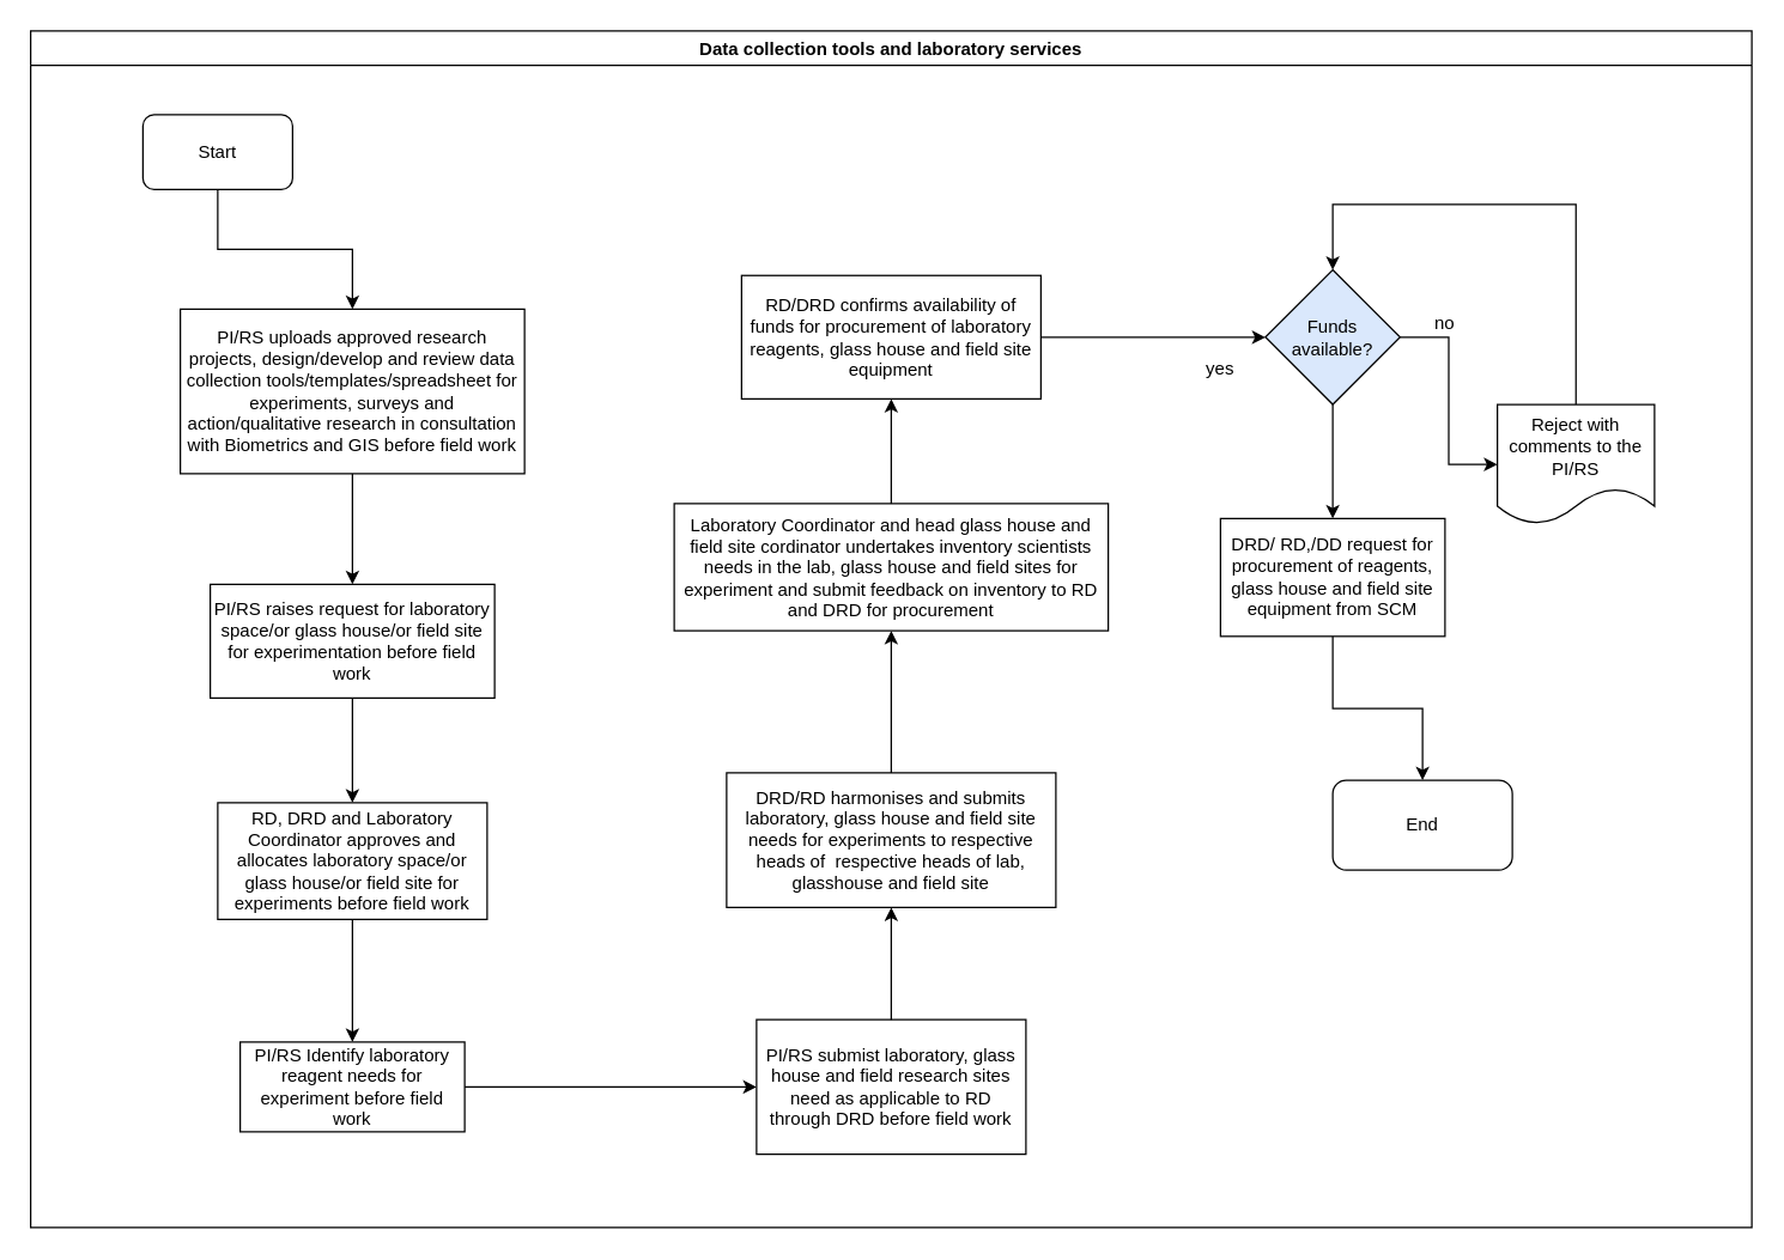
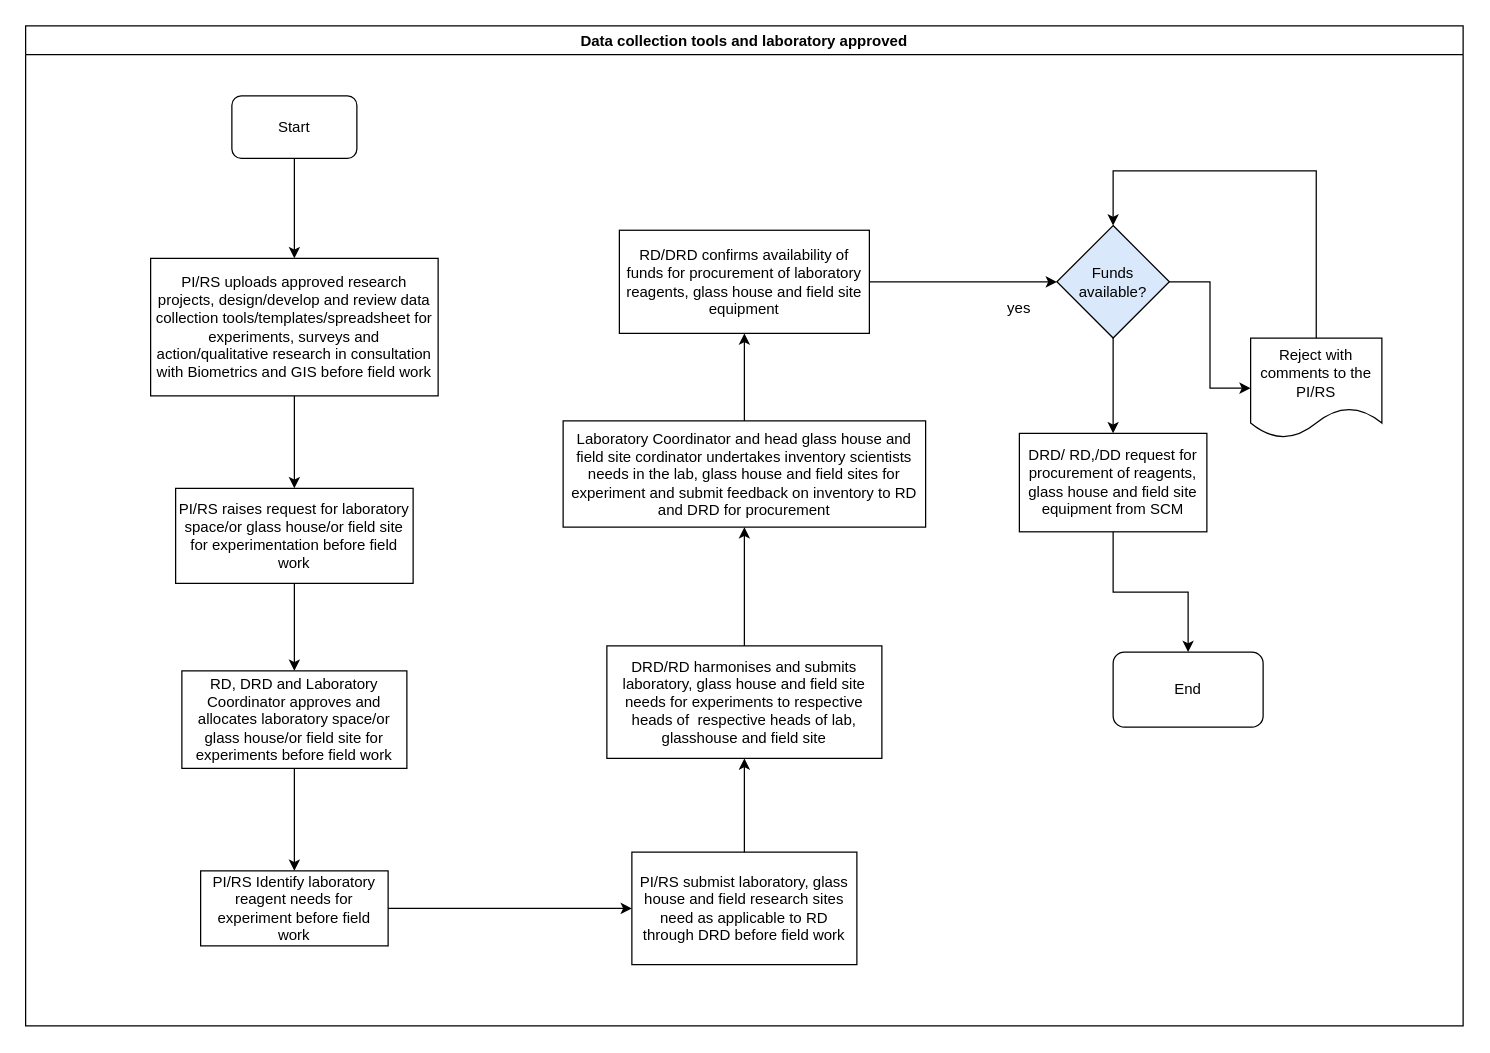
  <mxCell id="0" />
  <mxCell id="1" parent="0" />
- <mxCell id="2" value="Data collection tools and laboratory services" style="swimlane;startSize=23;" vertex="1" parent="1"><mxGeometry x="20" y="20" width="1150" height="800" as="geometry" /></mxCell>
- <mxCell id="3" value="Start" style="rounded=1;whiteSpace=wrap;html=1;" vertex="1" parent="2"><mxGeometry x="75" y="56" width="100" height="50" as="geometry" /></mxCell>
+ <mxCell id="2" value="Data collection tools and laboratory approved" style="swimlane;startSize=23;" vertex="1" parent="1"><mxGeometry x="20" y="20" width="1150" height="800" as="geometry" /></mxCell>
+ <mxCell id="3" value="Start" style="rounded=1;whiteSpace=wrap;html=1;" vertex="1" parent="2"><mxGeometry x="165" y="56" width="100" height="50" as="geometry" /></mxCell>
  <mxCell id="4" value="PI/RS uploads approved research projects, design/develop and review data collection tools/templates/spreadsheet for experiments, surveys and action/qualitative research in consultation with Biometrics and GIS before field work" style="rounded=0;whiteSpace=wrap;html=1;" vertex="1" parent="2"><mxGeometry x="100" y="186" width="230" height="110" as="geometry" /></mxCell>
  <mxCell id="5" value="" style="edgeStyle=orthogonalEdgeStyle;rounded=0;orthogonalLoop=1;jettySize=auto;html=1;" edge="1" parent="2" source="3" target="4"><mxGeometry relative="1" as="geometry"><mxPoint x="215" y="181" as="targetPoint" /></mxGeometry></mxCell>
  <mxCell id="6" value="PI/RS raises request for laboratory space/or glass house/or field site for experimentation before field work" style="whiteSpace=wrap;html=1;rounded=0;" vertex="1" parent="2"><mxGeometry x="120" y="370" width="190" height="76" as="geometry" /></mxCell>
  <mxCell id="7" value="" style="edgeStyle=orthogonalEdgeStyle;rounded=0;orthogonalLoop=1;jettySize=auto;html=1;" edge="1" parent="2" source="4" target="6"><mxGeometry relative="1" as="geometry" /></mxCell>
  <mxCell id="8" value="PI/RS Identify laboratory reagent needs for experiment before field work" style="whiteSpace=wrap;html=1;rounded=0;" vertex="1" parent="2"><mxGeometry x="140" y="676" width="150" height="60" as="geometry" /></mxCell>
  <mxCell id="9" value="" style="edgeStyle=orthogonalEdgeStyle;rounded=0;orthogonalLoop=1;jettySize=auto;html=1;" edge="1" parent="2" source="8" target="10"><mxGeometry relative="1" as="geometry" /></mxCell>
  <mxCell id="10" value="PI/RS submist laboratory, glass house and field research sites need as applicable to RD through DRD before field work" style="whiteSpace=wrap;html=1;rounded=0;" vertex="1" parent="2"><mxGeometry x="485" y="661" width="180" height="90" as="geometry" /></mxCell>
  <mxCell id="11" value="DRD/RD harmonises and submits laboratory, glass house and field site needs for experiments to respective heads of&amp;nbsp; respective heads of lab, glasshouse and field site" style="whiteSpace=wrap;html=1;rounded=0;" vertex="1" parent="2"><mxGeometry x="465" y="496" width="220" height="90" as="geometry" /></mxCell>
  <mxCell id="12" value="" style="edgeStyle=orthogonalEdgeStyle;rounded=0;orthogonalLoop=1;jettySize=auto;html=1;" edge="1" parent="2" source="10" target="11"><mxGeometry relative="1" as="geometry" /></mxCell>
  <mxCell id="13" value="Laboratory Coordinator and head glass house and field site cordinator undertakes inventory scientists needs in the lab, glass house and field sites for experiment and submit feedback on inventory to RD and DRD for procurement" style="whiteSpace=wrap;html=1;rounded=0;" vertex="1" parent="2"><mxGeometry x="430" y="316" width="290" height="85" as="geometry" /></mxCell>
  <mxCell id="14" value="" style="edgeStyle=orthogonalEdgeStyle;rounded=0;orthogonalLoop=1;jettySize=auto;html=1;" edge="1" parent="2" source="11" target="13"><mxGeometry relative="1" as="geometry" /></mxCell>
  <mxCell id="15" value="&lt;div&gt;Funds&lt;/div&gt;&lt;div&gt;available?&lt;/div&gt;" style="rhombus;whiteSpace=wrap;html=1;rounded=0;fillColor=#dae8fc;" vertex="1" parent="2"><mxGeometry x="825" y="159.75" width="90" height="90" as="geometry" /></mxCell>
  <mxCell id="16" value="yes" style="text;html=1;strokeColor=none;fillColor=none;align=center;verticalAlign=middle;whiteSpace=wrap;rounded=0;" vertex="1" parent="2"><mxGeometry x="775" y="216" width="40" height="20" as="geometry" /></mxCell>
  <mxCell id="17" value="End" style="rounded=1;whiteSpace=wrap;html=1;" vertex="1" parent="2"><mxGeometry x="870" y="501" width="120" height="60" as="geometry" /></mxCell>
  <mxCell id="18" value="" style="edgeStyle=orthogonalEdgeStyle;rounded=0;orthogonalLoop=1;jettySize=auto;html=1;" edge="1" parent="1" source="19" target="8"><mxGeometry relative="1" as="geometry" /></mxCell>
  <mxCell id="19" value="RD, DRD and Laboratory Coordinator approves and allocates laboratory space/or glass house/or field site for experiments before field work" style="whiteSpace=wrap;html=1;rounded=0;" vertex="1" parent="1"><mxGeometry x="145" y="536" width="180" height="78" as="geometry" /></mxCell>
  <mxCell id="20" value="" style="edgeStyle=orthogonalEdgeStyle;rounded=0;orthogonalLoop=1;jettySize=auto;html=1;" edge="1" parent="1" source="6" target="19"><mxGeometry relative="1" as="geometry" /></mxCell>
  <mxCell id="21" value="" style="edgeStyle=orthogonalEdgeStyle;rounded=0;orthogonalLoop=1;jettySize=auto;html=1;" edge="1" parent="1" source="22" target="15"><mxGeometry relative="1" as="geometry" /></mxCell>
  <mxCell id="22" value="RD/DRD confirms availability of funds for procurement of laboratory reagents, glass house and field site equipment" style="whiteSpace=wrap;html=1;rounded=0;" vertex="1" parent="1"><mxGeometry x="495" y="183.5" width="200" height="82.5" as="geometry" /></mxCell>
  <mxCell id="23" value="" style="edgeStyle=orthogonalEdgeStyle;rounded=0;orthogonalLoop=1;jettySize=auto;html=1;" edge="1" parent="1" source="13" target="22"><mxGeometry relative="1" as="geometry" /></mxCell>
  <mxCell id="24" value="" style="edgeStyle=orthogonalEdgeStyle;rounded=0;orthogonalLoop=1;jettySize=auto;html=1;entryX=0.5;entryY=0;entryDx=0;entryDy=0;" edge="1" parent="1" source="25" target="17"><mxGeometry relative="1" as="geometry"><mxPoint x="890" y="514.125" as="targetPoint" /></mxGeometry></mxCell>
  <mxCell id="25" value="DRD/ RD,/DD request for procurement of reagents, glass house and field site equipment from SCM" style="whiteSpace=wrap;html=1;rounded=0;" vertex="1" parent="1"><mxGeometry x="815" y="346" width="150" height="78.75" as="geometry" /></mxCell>
  <mxCell id="26" value="" style="edgeStyle=orthogonalEdgeStyle;rounded=0;orthogonalLoop=1;jettySize=auto;html=1;" edge="1" parent="1" source="15" target="25"><mxGeometry relative="1" as="geometry" /></mxCell>
  <mxCell id="27" value="" style="edgeStyle=orthogonalEdgeStyle;rounded=0;orthogonalLoop=1;jettySize=auto;html=1;entryX=0.5;entryY=0;entryDx=0;entryDy=0;" edge="1" parent="1" source="28" target="15"><mxGeometry relative="1" as="geometry"><mxPoint x="1052.5" y="94.75" as="targetPoint" /><Array as="points"><mxPoint x="1053" y="136" /><mxPoint x="890" y="136" /></Array></mxGeometry></mxCell>
  <mxCell id="28" value="Reject with comments to the PI/RS" style="shape=document;whiteSpace=wrap;html=1;boundedLbl=1;rounded=0;" vertex="1" parent="1"><mxGeometry x="1000" y="269.75" width="105" height="80" as="geometry" /></mxCell>
  <mxCell id="29" value="" style="edgeStyle=orthogonalEdgeStyle;rounded=0;orthogonalLoop=1;jettySize=auto;html=1;" edge="1" parent="1" source="15" target="28"><mxGeometry relative="1" as="geometry" /></mxCell>
- <mxCell id="30" value="no" style="text;html=1;strokeColor=none;fillColor=none;align=center;verticalAlign=middle;whiteSpace=wrap;rounded=0;" vertex="1" parent="1"><mxGeometry x="945" y="206" width="40" height="20" as="geometry" /></mxCell>
